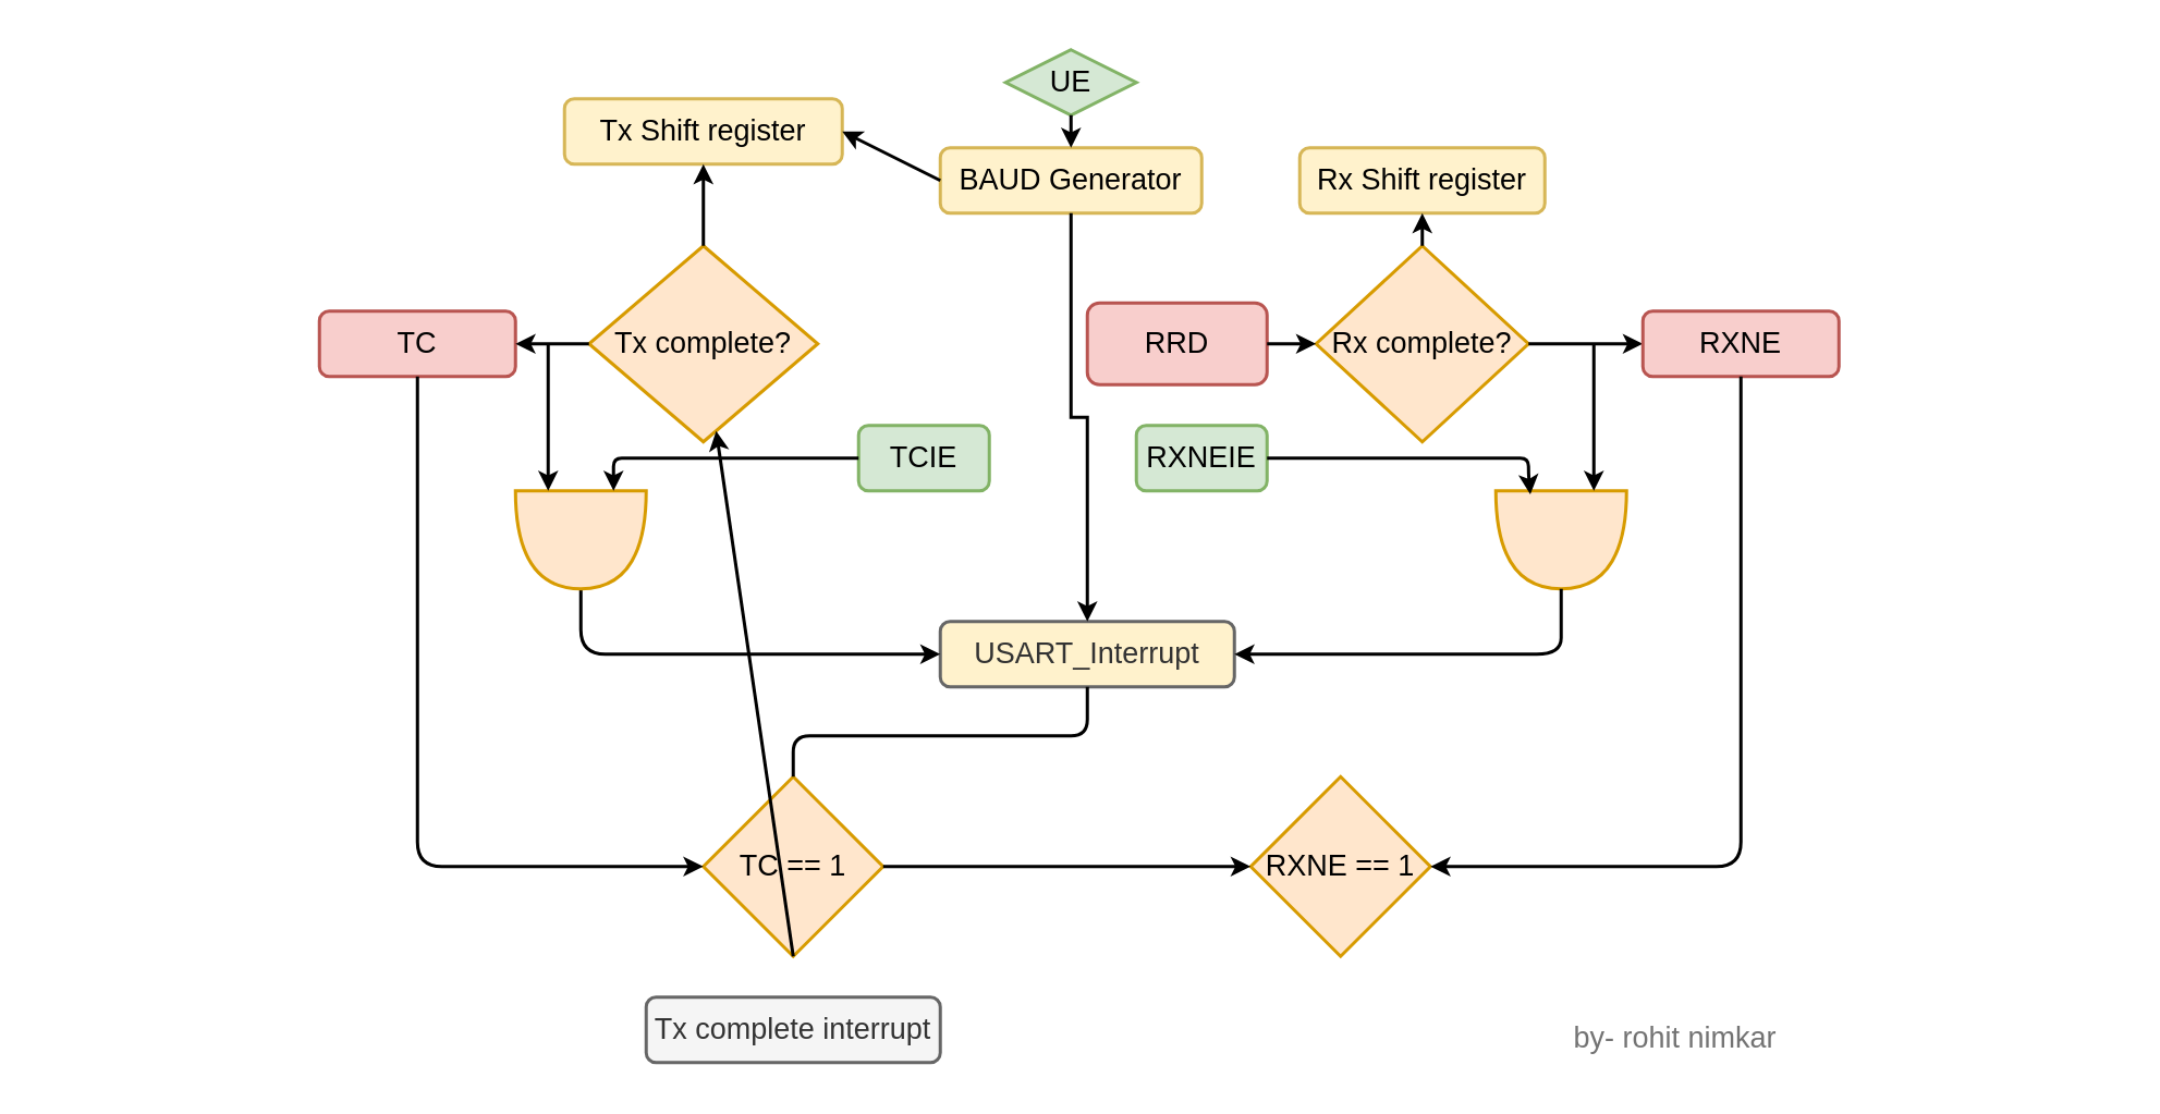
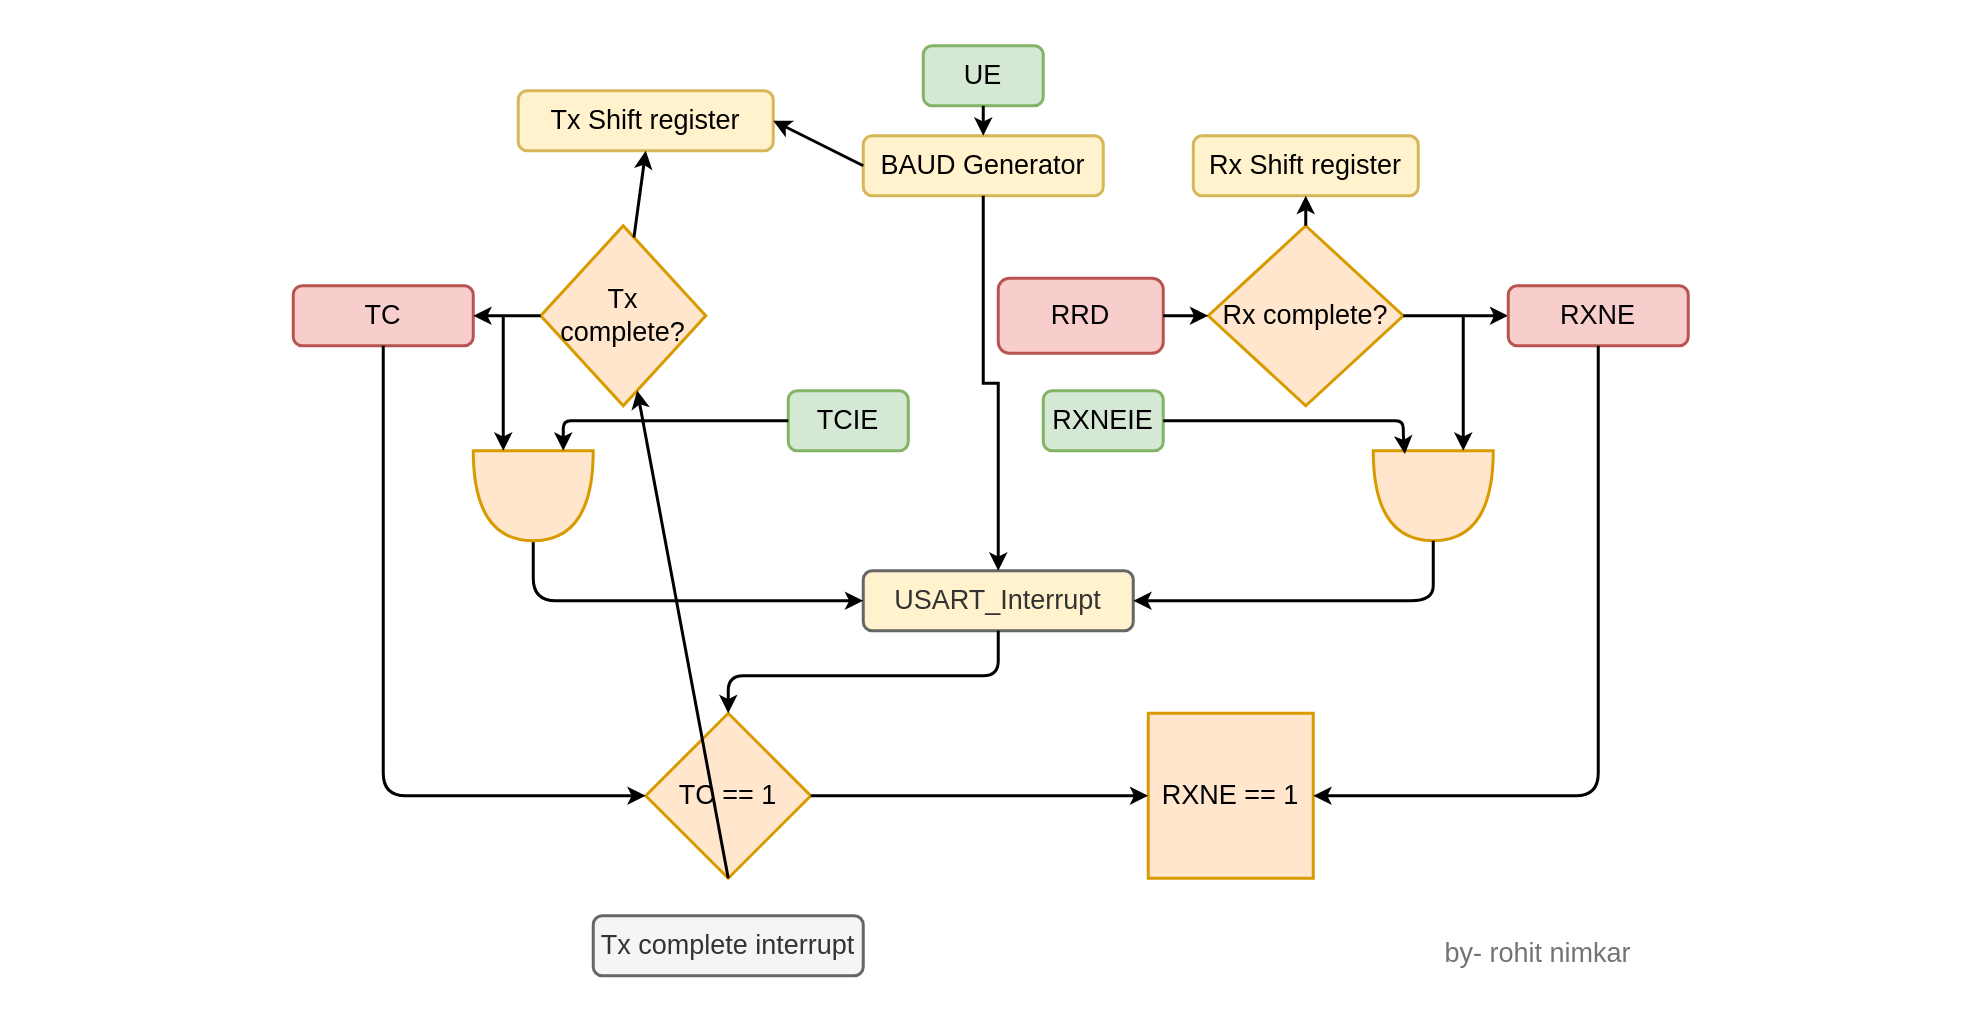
  <mxCell id="0" />
  <mxCell id="1" parent="0" />
  <mxCell id="2" value="" style="rounded=1;whiteSpace=wrap;html=1;strokeWidth=2;strokeColor=none;fillColor=none;arcSize=7;" vertex="1" parent="1"><mxGeometry x="20" y="20" width="1280" height="640" as="geometry" /></mxCell>
  <mxCell id="3" value="" style="group" vertex="1" connectable="0" parent="1"><mxGeometry x="195" y="30" width="930" height="620" as="geometry" /></mxCell>
  <mxCell id="4" value="BAUD Generator" style="rounded=1;whiteSpace=wrap;html=1;fillColor=#fff2cc;strokeColor=#d6b656;strokeWidth=2;fontStyle=0;container=0;fontSize=18;" parent="3" vertex="1"><mxGeometry x="380" y="60" width="160" height="40" as="geometry" /></mxCell>
- <mxCell id="5" value="UE" style="rhombus;whiteSpace=wrap;html=1;fillColor=#d5e8d4;strokeColor=#82b366;strokeWidth=2;fontStyle=0;container=0;fontSize=18;" parent="3" vertex="1"><mxGeometry x="420" width="80" height="40" as="geometry" /></mxCell>
+ <mxCell id="5" value="UE" style="rounded=1;whiteSpace=wrap;html=1;fillColor=#d5e8d4;strokeColor=#82b366;strokeWidth=2;fontStyle=0;container=0;fontSize=18;" parent="3" vertex="1"><mxGeometry x="420" width="80" height="40" as="geometry" /></mxCell>
  <mxCell id="6" value="Tx Shift register" style="rounded=1;whiteSpace=wrap;html=1;fillColor=#fff2cc;strokeColor=#d6b656;strokeWidth=2;fontStyle=0;container=0;fontSize=18;" parent="3" vertex="1"><mxGeometry x="150" y="30" width="170" height="40" as="geometry" /></mxCell>
- <mxCell id="7" value="Tx complete?" style="rhombus;whiteSpace=wrap;html=1;fillColor=#ffe6cc;strokeColor=#d79b00;strokeWidth=2;fontStyle=0;container=0;fontSize=18;" parent="3" vertex="1"><mxGeometry x="165" y="120" width="140" height="120" as="geometry" /></mxCell>
+ <mxCell id="7" value="Tx complete?" style="rhombus;whiteSpace=wrap;html=1;fillColor=#ffe6cc;strokeColor=#d79b00;strokeWidth=2;fontStyle=0;container=0;fontSize=18;" parent="3" vertex="1"><mxGeometry x="165" y="120" width="110" height="120" as="geometry" /></mxCell>
  <mxCell id="8" value="USART_Interrupt" style="rounded=1;whiteSpace=wrap;html=1;fillColor=#fff2cc;fontColor=#333333;strokeColor=#666666;strokeWidth=2;fontStyle=0;container=0;fontSize=18;" parent="3" vertex="1"><mxGeometry x="380" y="350" width="180" height="40" as="geometry" /></mxCell>
  <mxCell id="9" value="TC" style="rounded=1;whiteSpace=wrap;html=1;fillColor=#f8cecc;strokeColor=#b85450;strokeWidth=2;fontStyle=0;container=0;fontSize=18;" parent="3" vertex="1"><mxGeometry y="160" width="120" height="40" as="geometry" /></mxCell>
  <mxCell id="10" value="TC == 1" style="rhombus;whiteSpace=wrap;html=1;fillColor=#ffe6cc;strokeColor=#d79b00;strokeWidth=2;fontStyle=0;container=0;fontSize=18;" parent="3" vertex="1"><mxGeometry x="235" y="445" width="110" height="110" as="geometry" /></mxCell>
- <mxCell id="11" value="RXNE == 1" style="rhombus;whiteSpace=wrap;html=1;fillColor=#ffe6cc;strokeColor=#d79b00;strokeWidth=2;fontStyle=0;container=0;fontSize=18;" parent="3" vertex="1"><mxGeometry x="570" y="445" width="110" height="110" as="geometry" /></mxCell>
+ <mxCell id="11" value="RXNE == 1" style="whiteSpace=wrap;html=1;fillColor=#ffe6cc;strokeColor=#d79b00;strokeWidth=2;fontStyle=0;container=0;fontSize=18;rounded=0;" parent="3" vertex="1"><mxGeometry x="570" y="445" width="110" height="110" as="geometry" /></mxCell>
  <mxCell id="12" value="" style="endArrow=classic;html=1;rounded=0;exitX=1;exitY=0.5;exitDx=0;exitDy=0;entryX=0;entryY=0.5;entryDx=0;entryDy=0;strokeWidth=2;fontStyle=0;fontSize=18;" parent="3" source="10" target="11" edge="1"><mxGeometry width="50" height="50" relative="1" as="geometry"><mxPoint x="621.016" y="536.957" as="sourcePoint" /><mxPoint x="592.891" y="536.957" as="targetPoint" /><Array as="points" /></mxGeometry></mxCell>
  <mxCell id="13" value="Tx complete interrupt" style="rounded=1;whiteSpace=wrap;html=1;fillColor=#f5f5f5;fontColor=#333333;strokeColor=#666666;strokeWidth=2;fontStyle=0;container=0;fontSize=18;" parent="3" vertex="1"><mxGeometry x="200" y="580" width="180" height="40" as="geometry" /></mxCell>
  <mxCell id="14" value="" style="endArrow=classic;html=1;rounded=0;entryX=0.5;entryY=0;entryDx=0;entryDy=0;exitX=0.5;exitY=1;exitDx=0;exitDy=0;strokeWidth=2;fontStyle=0;fontSize=18;" parent="3" source="5" target="4" edge="1"><mxGeometry width="50" height="50" relative="1" as="geometry"><mxPoint x="375.625" y="159.957" as="sourcePoint" /><mxPoint x="445.938" y="96.913" as="targetPoint" /></mxGeometry></mxCell>
  <mxCell id="15" value="" style="endArrow=classic;html=1;rounded=0;entryX=1;entryY=0.5;entryDx=0;entryDy=0;exitX=0;exitY=0.5;exitDx=0;exitDy=0;strokeWidth=2;fontStyle=0;fontSize=18;" parent="3" target="6" edge="1" source="4"><mxGeometry width="50" height="50" relative="1" as="geometry"><mxPoint x="389.688" y="84.304" as="sourcePoint" /><mxPoint x="332.031" y="122.13" as="targetPoint" /></mxGeometry></mxCell>
  <mxCell id="16" value="" style="endArrow=classic;html=1;rounded=0;entryX=0.5;entryY=1;entryDx=0;entryDy=0;strokeWidth=2;fontStyle=0;fontSize=18;" parent="3" source="7" target="6" edge="1"><mxGeometry width="50" height="50" relative="1" as="geometry"><mxPoint x="289.844" y="195.261" as="sourcePoint" /><mxPoint x="360.156" y="132.217" as="targetPoint" /></mxGeometry></mxCell>
  <mxCell id="17" value="" style="endArrow=classic;html=1;rounded=0;entryX=1;entryY=0.5;entryDx=0;entryDy=0;exitX=0;exitY=0.5;exitDx=0;exitDy=0;strokeWidth=2;fontStyle=0;fontSize=18;" parent="3" source="7" target="9" edge="1"><mxGeometry width="50" height="50" relative="1" as="geometry"><mxPoint x="121.094" y="226.783" as="sourcePoint" /><mxPoint x="191.406" y="163.739" as="targetPoint" /><Array as="points" /></mxGeometry></mxCell>
  <mxCell id="18" value="TCIE" style="rounded=1;whiteSpace=wrap;html=1;fillColor=#d5e8d4;strokeColor=#82b366;strokeWidth=2;fontStyle=0;container=0;fontSize=18;" parent="3" vertex="1"><mxGeometry x="330" y="230" width="80" height="40" as="geometry" /></mxCell>
  <mxCell id="19" value="" style="curved=1;endArrow=classic;html=1;rounded=0;exitX=1;exitY=0.5;exitDx=0;exitDy=0;exitPerimeter=0;entryX=0;entryY=0.5;entryDx=0;entryDy=0;strokeWidth=2;fontStyle=0;fontSize=18;" parent="3" source="20" edge="1" target="8"><mxGeometry width="50" height="50" relative="1" as="geometry"><mxPoint x="192.812" y="423.478" as="sourcePoint" /><mxPoint x="389.688" y="473.913" as="targetPoint" /><Array as="points"><mxPoint x="160" y="340" /><mxPoint x="160" y="370" /><mxPoint x="190" y="370" /></Array></mxGeometry></mxCell>
  <mxCell id="20" value="" style="shape=or;whiteSpace=wrap;html=1;direction=south;fillColor=#ffe6cc;strokeColor=#d79b00;strokeWidth=2;fontStyle=0;container=0;fontSize=18;" parent="3" vertex="1"><mxGeometry x="120" y="270" width="80" height="60" as="geometry" /></mxCell>
- <mxCell id="21" value="" style="curved=1;endArrow=none;html=1;rounded=0;strokeWidth=2;fontStyle=0;fontSize=18;exitX=0.5;exitY=1;exitDx=0;exitDy=0;entryX=0.5;entryY=0;entryDx=0;entryDy=0;" parent="3" target="10" edge="1" source="8"><mxGeometry width="50" height="50" relative="1" as="geometry"><mxPoint x="460" y="390" as="sourcePoint" /><mxPoint x="291.25" y="448.696" as="targetPoint" /><Array as="points"><mxPoint x="470" y="400" /><mxPoint x="470" y="420" /><mxPoint x="450" y="420" /><mxPoint x="310" y="420" /><mxPoint x="290" y="420" /><mxPoint x="290" y="440" /></Array></mxGeometry></mxCell>
+ <mxCell id="21" value="" style="curved=1;endArrow=classic;html=1;rounded=0;strokeWidth=2;fontStyle=0;fontSize=18;exitX=0.5;exitY=1;exitDx=0;exitDy=0;entryX=0.5;entryY=0;entryDx=0;entryDy=0;" parent="3" target="10" edge="1" source="8"><mxGeometry width="50" height="50" relative="1" as="geometry"><mxPoint x="460" y="390" as="sourcePoint" /><mxPoint x="291.25" y="448.696" as="targetPoint" /><Array as="points"><mxPoint x="470" y="400" /><mxPoint x="470" y="420" /><mxPoint x="450" y="420" /><mxPoint x="310" y="420" /><mxPoint x="290" y="420" /><mxPoint x="290" y="440" /></Array></mxGeometry></mxCell>
  <mxCell id="22" value="Rx Shift register" style="rounded=1;whiteSpace=wrap;html=1;fillColor=#fff2cc;strokeColor=#d6b656;strokeWidth=2;fontStyle=0;container=0;fontSize=18;" parent="3" vertex="1"><mxGeometry x="600" y="60" width="150" height="40" as="geometry" /></mxCell>
  <mxCell id="23" value="Rx complete?" style="rhombus;whiteSpace=wrap;html=1;fillColor=#ffe6cc;strokeColor=#d79b00;strokeWidth=2;fontStyle=0;container=0;fontSize=18;" parent="3" vertex="1"><mxGeometry x="610" y="120" width="130" height="120" as="geometry" /></mxCell>
  <mxCell id="24" value="" style="endArrow=classic;html=1;rounded=0;entryX=0.5;entryY=1;entryDx=0;entryDy=0;strokeWidth=2;fontStyle=0;fontSize=18;" parent="3" source="23" target="22" edge="1"><mxGeometry width="50" height="50" relative="1" as="geometry"><mxPoint x="727.188" y="195.261" as="sourcePoint" /><mxPoint x="797.5" y="132.217" as="targetPoint" /></mxGeometry></mxCell>
  <mxCell id="25" value="" style="endArrow=classic;html=1;rounded=0;entryX=0;entryY=0.5;entryDx=0;entryDy=0;exitX=1;exitY=0.5;exitDx=0;exitDy=0;strokeWidth=2;fontStyle=0;fontSize=18;" parent="3" source="23" target="29" edge="1"><mxGeometry width="50" height="50" relative="1" as="geometry"><mxPoint x="755.312" y="220.15" as="sourcePoint" /><mxPoint x="853.75" y="220.15" as="targetPoint" /><Array as="points" /></mxGeometry></mxCell>
  <mxCell id="26" value="RRD" style="rounded=1;whiteSpace=wrap;html=1;fillColor=#f8cecc;strokeColor=#b85450;strokeWidth=2;fontStyle=0;container=0;fontSize=18;" parent="3" vertex="1"><mxGeometry x="470" y="155" width="110" height="50" as="geometry" /></mxCell>
  <mxCell id="27" value="RXNEIE" style="rounded=1;whiteSpace=wrap;html=1;fillColor=#d5e8d4;strokeColor=#82b366;strokeWidth=2;fontStyle=0;container=0;fontSize=18;" parent="3" vertex="1"><mxGeometry x="500" y="230" width="80" height="40" as="geometry" /></mxCell>
  <mxCell id="28" value="" style="shape=or;whiteSpace=wrap;html=1;direction=south;fillColor=#ffe6cc;strokeColor=#d79b00;strokeWidth=2;fontStyle=0;container=0;fontSize=18;" parent="3" vertex="1"><mxGeometry x="720" y="270" width="80" height="60" as="geometry" /></mxCell>
  <mxCell id="29" value="RXNE" style="rounded=1;whiteSpace=wrap;html=1;fillColor=#f8cecc;strokeColor=#b85450;strokeWidth=2;fontStyle=0;container=0;fontSize=18;" parent="3" vertex="1"><mxGeometry x="810" y="160" width="120" height="40" as="geometry" /></mxCell>
  <mxCell id="30" value="" style="curved=1;endArrow=classic;html=1;rounded=0;entryX=0;entryY=0.5;entryDx=0;entryDy=0;exitX=0.5;exitY=1;exitDx=0;exitDy=0;strokeWidth=2;fontStyle=0;fontSize=18;" parent="3" source="9" target="10" edge="1"><mxGeometry width="50" height="50" relative="1" as="geometry"><mxPoint x="36.719" y="384.391" as="sourcePoint" /><mxPoint x="78.906" y="718.522" as="targetPoint" /><Array as="points"><mxPoint x="60" y="470" /><mxPoint x="60" y="500" /><mxPoint x="90" y="500" /></Array></mxGeometry></mxCell>
  <mxCell id="31" value="" style="curved=1;endArrow=classic;html=1;rounded=0;entryX=1;entryY=0.5;entryDx=0;entryDy=0;exitX=0.5;exitY=1;exitDx=0;exitDy=0;strokeWidth=2;fontStyle=0;fontSize=18;" parent="3" source="29" target="11" edge="1"><mxGeometry width="50" height="50" relative="1" as="geometry"><mxPoint x="910.0" y="384.391" as="sourcePoint" /><mxPoint x="713.125" y="781.565" as="targetPoint" /><Array as="points"><mxPoint x="870" y="470" /><mxPoint x="870" y="500" /><mxPoint x="840" y="500" /></Array></mxGeometry></mxCell>
  <mxCell id="32" value="" style="endArrow=classic;html=1;rounded=0;exitX=0.5;exitY=1;exitDx=0;exitDy=0;strokeWidth=2;fontStyle=0;fontSize=18;" parent="3" source="10" target="7" edge="1"><mxGeometry width="50" height="50" relative="1" as="geometry"><mxPoint x="134.453" y="587.391" as="sourcePoint" /><mxPoint x="204.766" y="524.348" as="targetPoint" /></mxGeometry></mxCell>
  <mxCell id="33" value="" style="endArrow=classic;html=1;rounded=0;entryX=0;entryY=0.5;entryDx=0;entryDy=0;exitX=1;exitY=0.5;exitDx=0;exitDy=0;strokeWidth=2;fontStyle=0;fontSize=18;" edge="1" parent="3" source="26" target="23"><mxGeometry width="50" height="50" relative="1" as="geometry"><mxPoint x="460" y="310" as="sourcePoint" /><mxPoint x="530.312" y="246.957" as="targetPoint" /></mxGeometry></mxCell>
  <mxCell id="34" value="" style="endArrow=classic;html=1;rounded=0;entryX=0;entryY=0.75;entryDx=0;entryDy=0;entryPerimeter=0;strokeWidth=2;fontStyle=0;fontSize=18;" edge="1" parent="3" target="20"><mxGeometry width="50" height="50" relative="1" as="geometry"><mxPoint x="140" y="180" as="sourcePoint" /><mxPoint x="150.625" y="259.565" as="targetPoint" /></mxGeometry></mxCell>
  <mxCell id="35" value="" style="curved=1;endArrow=classic;html=1;rounded=0;exitX=1;exitY=0.5;exitDx=0;exitDy=0;exitPerimeter=0;strokeWidth=2;fontStyle=0;fontSize=18;" edge="1" parent="3" source="28"><mxGeometry width="50" height="50" relative="1" as="geometry"><mxPoint x="756.719" y="329.543" as="sourcePoint" /><mxPoint x="560" y="370" as="targetPoint" /><Array as="points"><mxPoint x="760" y="350" /><mxPoint x="760" y="370" /><mxPoint x="730" y="370" /></Array></mxGeometry></mxCell>
  <mxCell id="36" value="" style="endArrow=classic;html=1;rounded=0;entryX=0;entryY=0.5;entryDx=0;entryDy=0;entryPerimeter=0;strokeWidth=2;fontStyle=0;fontSize=18;" edge="1" parent="3"><mxGeometry width="50" height="50" relative="1" as="geometry"><mxPoint x="780" y="180" as="sourcePoint" /><mxPoint x="779.999" y="270.004" as="targetPoint" /></mxGeometry></mxCell>
  <mxCell id="37" value="" style="edgeStyle=orthogonalEdgeStyle;rounded=0;orthogonalLoop=1;jettySize=auto;html=1;strokeWidth=2;fontSize=18;" edge="1" parent="3" source="4" target="8"><mxGeometry relative="1" as="geometry" /></mxCell>
  <mxCell id="38" value="" style="curved=1;endArrow=classic;html=1;rounded=0;entryX=0;entryY=0.25;entryDx=0;entryDy=0;entryPerimeter=0;exitX=0;exitY=0.5;exitDx=0;exitDy=0;strokeWidth=2;fontStyle=0;fontSize=18;" edge="1" parent="3" source="18" target="20"><mxGeometry width="50" height="50" relative="1" as="geometry"><mxPoint x="263.125" y="322.609" as="sourcePoint" /><mxPoint x="333.438" y="259.565" as="targetPoint" /><Array as="points"><mxPoint x="190" y="250" /><mxPoint x="180" y="250" /><mxPoint x="180" y="260" /></Array></mxGeometry></mxCell>
  <mxCell id="39" value="" style="curved=1;endArrow=classic;html=1;rounded=0;entryX=0;entryY=0.315;entryDx=0;entryDy=0;entryPerimeter=0;exitX=1;exitY=0.5;exitDx=0;exitDy=0;strokeWidth=2;fontStyle=0;fontSize=18;" edge="1" parent="3" source="27"><mxGeometry width="50" height="50" relative="1" as="geometry"><mxPoint x="586.562" y="246.957" as="sourcePoint" /><mxPoint x="741.109" y="272.174" as="targetPoint" /><Array as="points"><mxPoint x="730" y="250" /><mxPoint x="740" y="250" /><mxPoint x="740" y="260" /></Array></mxGeometry></mxCell>
  <mxCell id="40" value="&lt;font color=&quot;#737373&quot;&gt;by- rohit nimkar&lt;/font&gt;" style="text;html=1;strokeColor=none;fillColor=none;align=center;verticalAlign=middle;whiteSpace=wrap;rounded=0;strokeWidth=2;fontSize=18;" vertex="1" parent="1"><mxGeometry x="960" y="620" width="130" height="30" as="geometry" /></mxCell>
